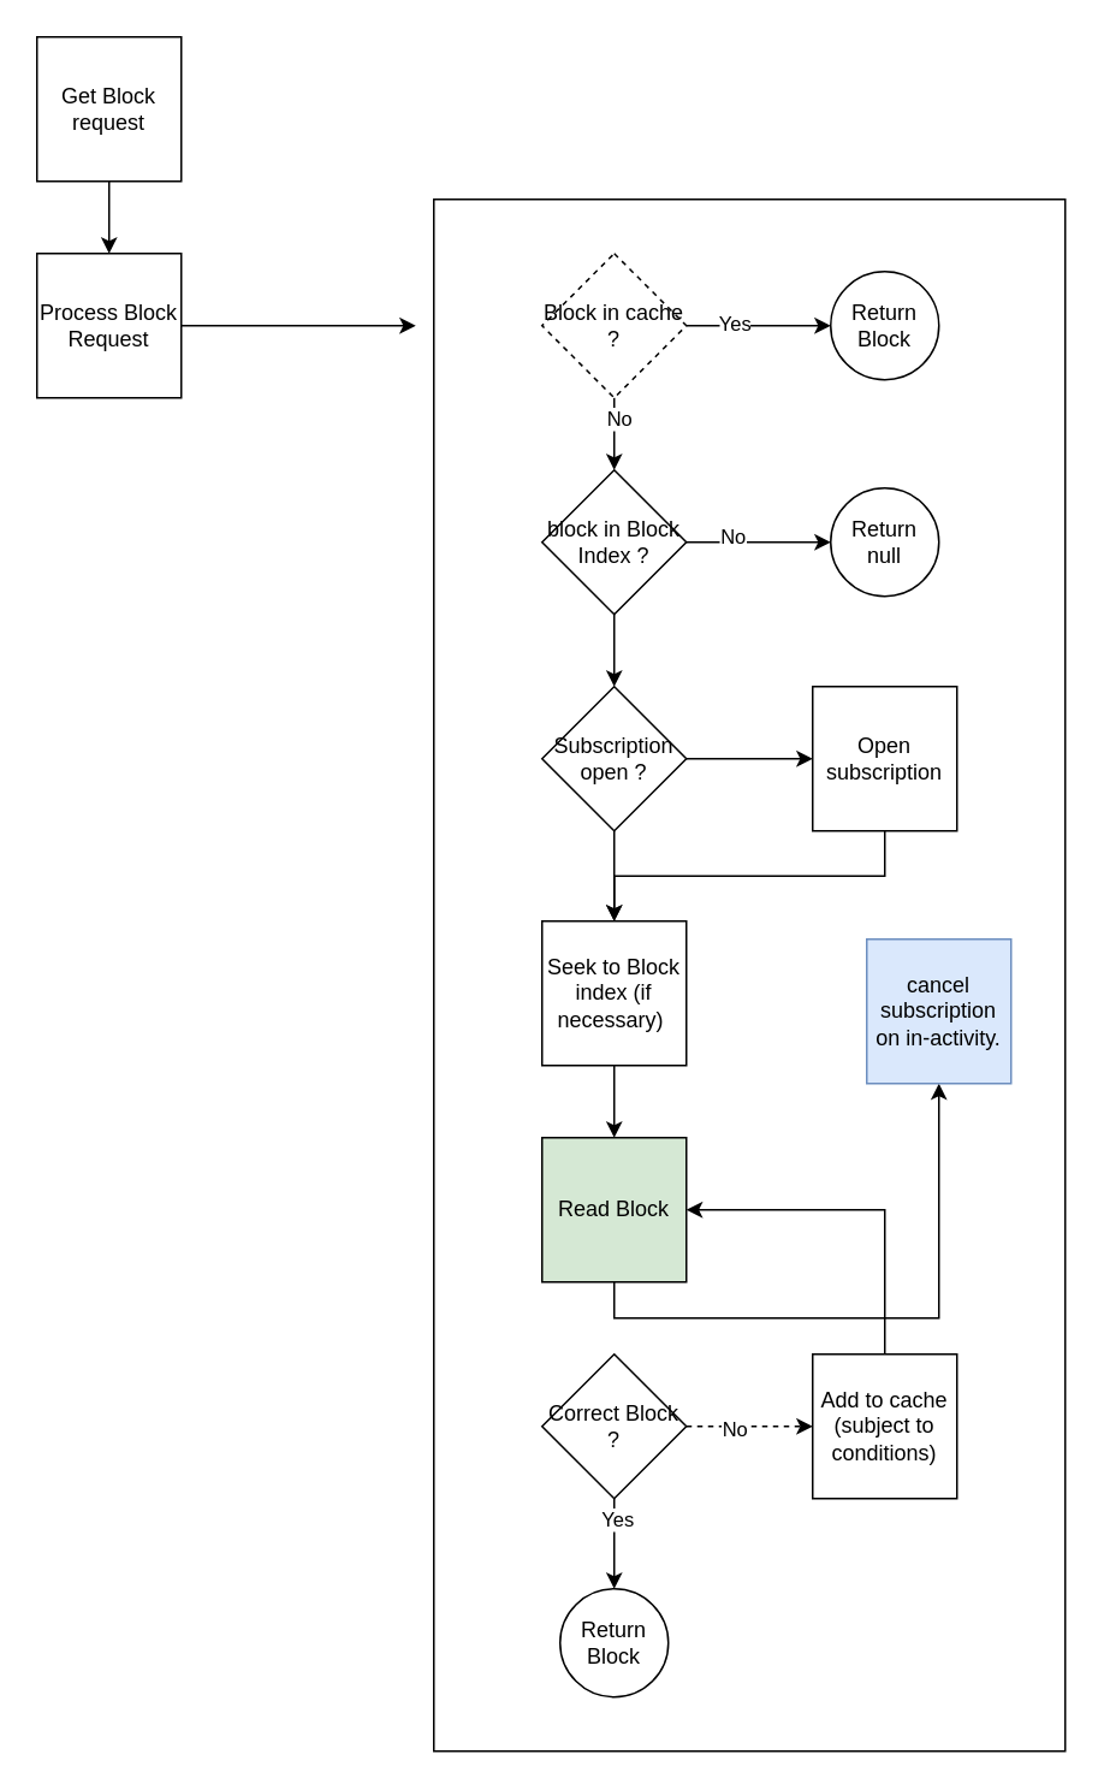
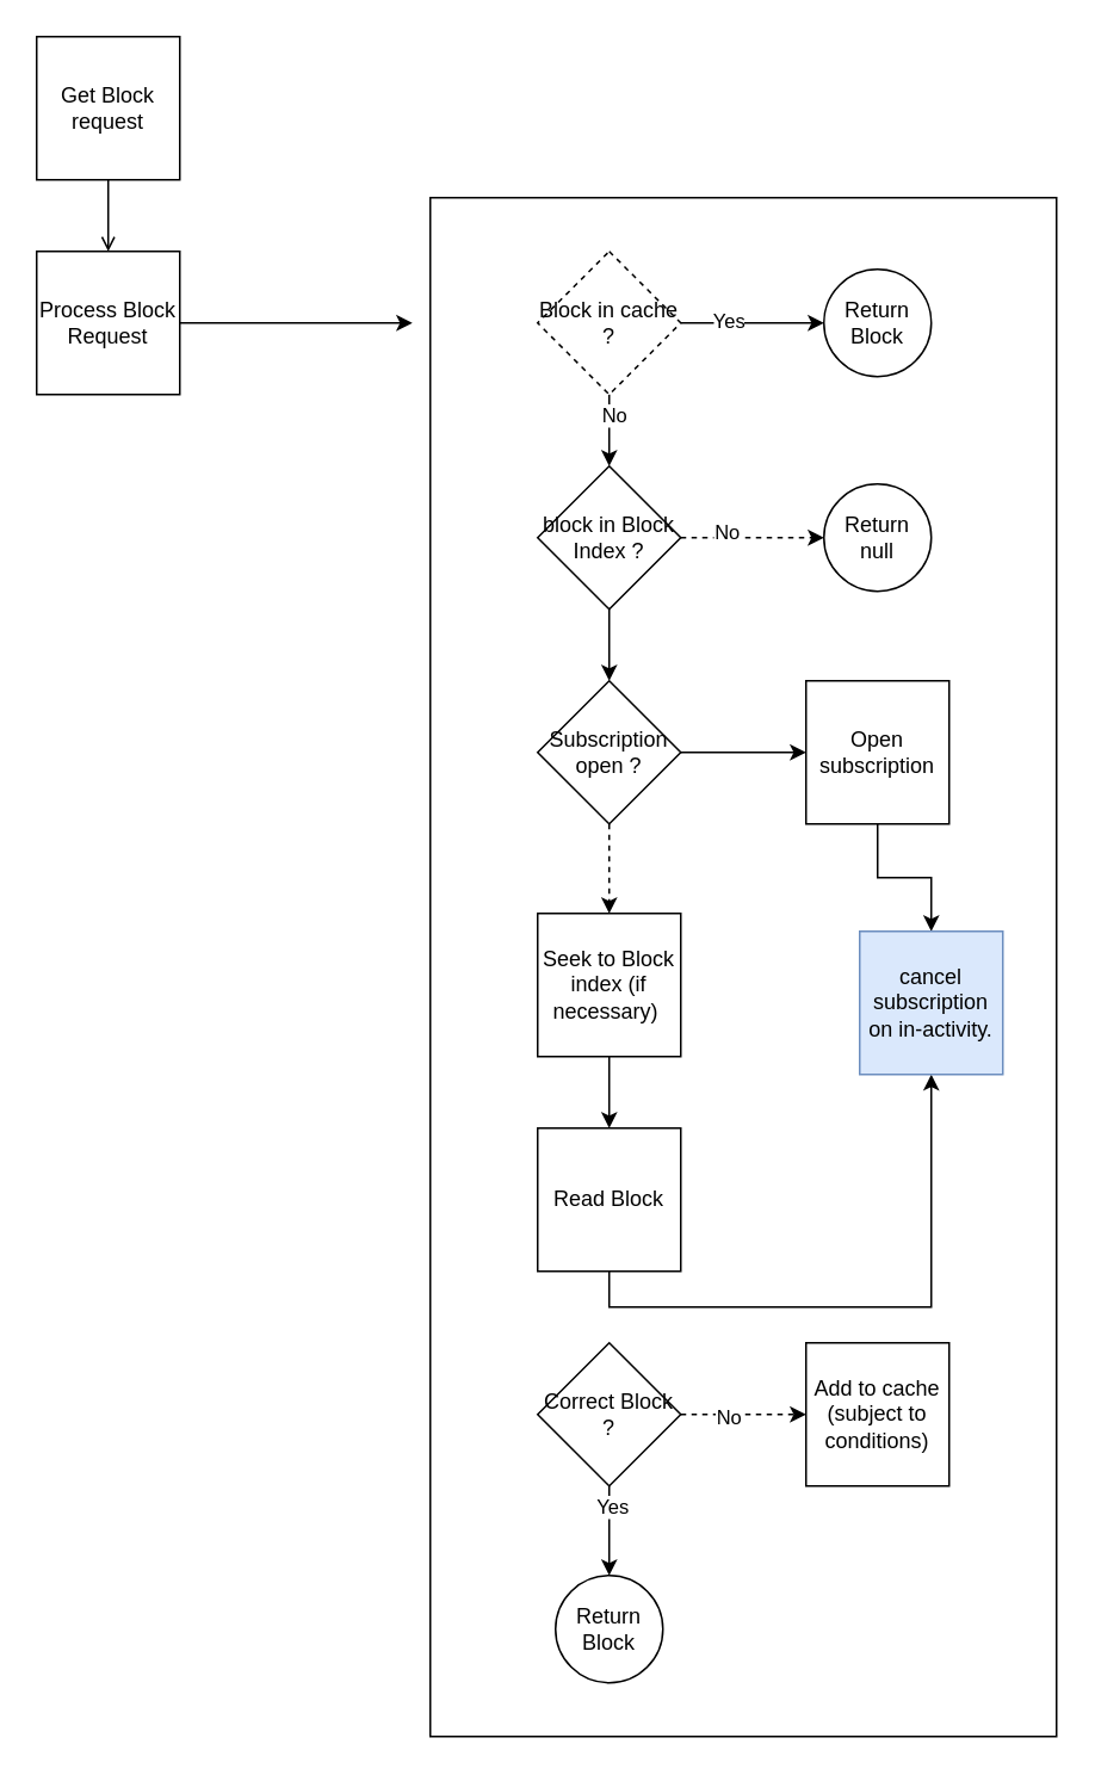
  <mxCell id="0" />
  <mxCell id="1" parent="0" />
- <mxCell id="2" style="edgeStyle=orthogonalEdgeStyle;rounded=0;orthogonalLoop=1;jettySize=auto;html=1;exitX=0.5;exitY=1;exitDx=0;exitDy=0;entryX=0.5;entryY=0;entryDx=0;entryDy=0;" edge="1" parent="1" source="3" target="5"><mxGeometry relative="1" as="geometry" /></mxCell>
+ <mxCell id="2" style="edgeStyle=orthogonalEdgeStyle;rounded=0;orthogonalLoop=1;jettySize=auto;html=1;exitX=0.5;exitY=1;exitDx=0;exitDy=0;entryX=0.5;entryY=0;entryDx=0;entryDy=0;endArrow=open;" edge="1" parent="1" source="3" target="5"><mxGeometry relative="1" as="geometry" /></mxCell>
  <mxCell id="3" value="Get Block request" style="whiteSpace=wrap;html=1;aspect=fixed;" vertex="1" parent="1"><mxGeometry x="20" y="20" width="80" height="80" as="geometry" /></mxCell>
  <mxCell id="4" style="edgeStyle=orthogonalEdgeStyle;rounded=0;orthogonalLoop=1;jettySize=auto;html=1;exitX=1;exitY=0.5;exitDx=0;exitDy=0;" edge="1" parent="1" source="5"><mxGeometry relative="1" as="geometry"><mxPoint x="230" y="180" as="targetPoint" /></mxGeometry></mxCell>
  <mxCell id="5" value="Process Block Request" style="whiteSpace=wrap;html=1;aspect=fixed;" vertex="1" parent="1"><mxGeometry x="20" y="140" width="80" height="80" as="geometry" /></mxCell>
  <mxCell id="6" style="edgeStyle=orthogonalEdgeStyle;rounded=0;orthogonalLoop=1;jettySize=auto;html=1;exitX=1;exitY=0.5;exitDx=0;exitDy=0;entryX=0;entryY=0.5;entryDx=0;entryDy=0;" edge="1" parent="1" source="10" target="11"><mxGeometry relative="1" as="geometry" /></mxCell>
  <mxCell id="7" value="Yes" style="edgeLabel;html=1;align=center;verticalAlign=middle;resizable=0;points=[];" vertex="1" connectable="0" parent="6"><mxGeometry x="-0.35" y="2" relative="1" as="geometry"><mxPoint as="offset" /></mxGeometry></mxCell>
  <mxCell id="8" style="edgeStyle=orthogonalEdgeStyle;rounded=0;orthogonalLoop=1;jettySize=auto;html=1;exitX=0.5;exitY=1;exitDx=0;exitDy=0;entryX=0.5;entryY=0;entryDx=0;entryDy=0;" edge="1" parent="1" source="10" target="15"><mxGeometry relative="1" as="geometry" /></mxCell>
  <mxCell id="9" value="No" style="edgeLabel;html=1;align=center;verticalAlign=middle;resizable=0;points=[];" vertex="1" connectable="0" parent="8"><mxGeometry x="-0.45" y="2" relative="1" as="geometry"><mxPoint as="offset" /></mxGeometry></mxCell>
  <mxCell id="10" value="Block in cache ?" style="rhombus;whiteSpace=wrap;html=1;dashed=1;" vertex="1" parent="1"><mxGeometry x="300" y="140" width="80" height="80" as="geometry" /></mxCell>
  <mxCell id="11" value="Return Block" style="ellipse;whiteSpace=wrap;html=1;aspect=fixed;" vertex="1" parent="1"><mxGeometry x="460" y="150" width="60" height="60" as="geometry" /></mxCell>
- <mxCell id="12" style="edgeStyle=orthogonalEdgeStyle;rounded=0;orthogonalLoop=1;jettySize=auto;html=1;exitX=1;exitY=0.5;exitDx=0;exitDy=0;entryX=0;entryY=0.5;entryDx=0;entryDy=0;" edge="1" parent="1" source="15" target="21"><mxGeometry relative="1" as="geometry" /></mxCell>
+ <mxCell id="12" style="edgeStyle=orthogonalEdgeStyle;rounded=0;orthogonalLoop=1;jettySize=auto;html=1;exitX=1;exitY=0.5;exitDx=0;exitDy=0;entryX=0;entryY=0.5;entryDx=0;entryDy=0;dashed=1;" edge="1" parent="1" source="15" target="21"><mxGeometry relative="1" as="geometry" /></mxCell>
  <mxCell id="13" value="No" style="edgeLabel;html=1;align=center;verticalAlign=middle;resizable=0;points=[];" vertex="1" connectable="0" parent="12"><mxGeometry x="-0.375" y="4" relative="1" as="geometry"><mxPoint as="offset" /></mxGeometry></mxCell>
  <mxCell id="14" style="edgeStyle=orthogonalEdgeStyle;rounded=0;orthogonalLoop=1;jettySize=auto;html=1;exitX=0.5;exitY=1;exitDx=0;exitDy=0;entryX=0.5;entryY=0;entryDx=0;entryDy=0;" edge="1" parent="1" source="15" target="18"><mxGeometry relative="1" as="geometry" /></mxCell>
  <mxCell id="15" value="block in Block Index ?" style="rhombus;whiteSpace=wrap;html=1;" vertex="1" parent="1"><mxGeometry x="300" y="260" width="80" height="80" as="geometry" /></mxCell>
  <mxCell id="16" style="edgeStyle=orthogonalEdgeStyle;rounded=0;orthogonalLoop=1;jettySize=auto;html=1;exitX=1;exitY=0.5;exitDx=0;exitDy=0;" edge="1" parent="1" source="18" target="23"><mxGeometry relative="1" as="geometry" /></mxCell>
- <mxCell id="17" style="edgeStyle=orthogonalEdgeStyle;rounded=0;orthogonalLoop=1;jettySize=auto;html=1;exitX=0.5;exitY=1;exitDx=0;exitDy=0;entryX=0.5;entryY=0;entryDx=0;entryDy=0;" edge="1" parent="1" source="18" target="20"><mxGeometry relative="1" as="geometry" /></mxCell>
+ <mxCell id="17" style="edgeStyle=orthogonalEdgeStyle;rounded=0;orthogonalLoop=1;jettySize=auto;html=1;exitX=0.5;exitY=1;exitDx=0;exitDy=0;entryX=0.5;entryY=0;entryDx=0;entryDy=0;dashed=1;" edge="1" parent="1" source="18" target="20"><mxGeometry relative="1" as="geometry" /></mxCell>
  <mxCell id="18" value="Subscription open ?" style="rhombus;whiteSpace=wrap;html=1;" vertex="1" parent="1"><mxGeometry x="300" y="380" width="80" height="80" as="geometry" /></mxCell>
  <mxCell id="19" style="edgeStyle=orthogonalEdgeStyle;rounded=0;orthogonalLoop=1;jettySize=auto;html=1;exitX=0.5;exitY=1;exitDx=0;exitDy=0;entryX=0.5;entryY=0;entryDx=0;entryDy=0;" edge="1" parent="1" source="20" target="25"><mxGeometry relative="1" as="geometry" /></mxCell>
  <mxCell id="20" value="Seek to Block index (if necessary)&amp;nbsp;" style="whiteSpace=wrap;html=1;aspect=fixed;" vertex="1" parent="1"><mxGeometry x="300" y="510" width="80" height="80" as="geometry" /></mxCell>
  <mxCell id="21" value="Return null" style="ellipse;whiteSpace=wrap;html=1;aspect=fixed;" vertex="1" parent="1"><mxGeometry x="460" y="270" width="60" height="60" as="geometry" /></mxCell>
- <mxCell id="22" style="edgeStyle=orthogonalEdgeStyle;rounded=0;orthogonalLoop=1;jettySize=auto;html=1;exitX=0.5;exitY=1;exitDx=0;exitDy=0;" edge="1" parent="1" source="23" target="20"><mxGeometry relative="1" as="geometry" /></mxCell>
+ <mxCell id="22" style="edgeStyle=orthogonalEdgeStyle;rounded=0;orthogonalLoop=1;jettySize=auto;html=1;exitX=0.5;exitY=1;exitDx=0;exitDy=0;" edge="1" parent="1" source="23" target="35"><mxGeometry relative="1" as="geometry" /></mxCell>
  <mxCell id="23" value="Open subscription" style="whiteSpace=wrap;html=1;aspect=fixed;" vertex="1" parent="1"><mxGeometry x="450" y="380" width="80" height="80" as="geometry" /></mxCell>
  <mxCell id="24" style="edgeStyle=orthogonalEdgeStyle;rounded=0;orthogonalLoop=1;jettySize=auto;html=1;exitX=0.5;exitY=1;exitDx=0;exitDy=0;" edge="1" parent="1" source="25" target="35"><mxGeometry relative="1" as="geometry" /></mxCell>
- <mxCell id="25" value="Read Block" style="whiteSpace=wrap;html=1;aspect=fixed;fillColor=#d5e8d4;" vertex="1" parent="1"><mxGeometry x="300" y="630" width="80" height="80" as="geometry" /></mxCell>
+ <mxCell id="25" value="Read Block" style="whiteSpace=wrap;html=1;aspect=fixed;" vertex="1" parent="1"><mxGeometry x="300" y="630" width="80" height="80" as="geometry" /></mxCell>
  <mxCell id="26" value="Return Block" style="ellipse;whiteSpace=wrap;html=1;aspect=fixed;" vertex="1" parent="1"><mxGeometry x="310" y="880" width="60" height="60" as="geometry" /></mxCell>
  <mxCell id="27" style="edgeStyle=orthogonalEdgeStyle;rounded=0;orthogonalLoop=1;jettySize=auto;html=1;exitX=1;exitY=0.5;exitDx=0;exitDy=0;entryX=0;entryY=0.5;entryDx=0;entryDy=0;dashed=1;" edge="1" parent="1" source="31" target="33"><mxGeometry relative="1" as="geometry" /></mxCell>
  <mxCell id="28" value="No" style="edgeLabel;html=1;align=center;verticalAlign=middle;resizable=0;points=[];" vertex="1" connectable="0" parent="27"><mxGeometry x="-0.257" y="-1" relative="1" as="geometry"><mxPoint as="offset" /></mxGeometry></mxCell>
  <mxCell id="29" style="edgeStyle=orthogonalEdgeStyle;rounded=0;orthogonalLoop=1;jettySize=auto;html=1;exitX=0.5;exitY=1;exitDx=0;exitDy=0;" edge="1" parent="1" source="31" target="26"><mxGeometry relative="1" as="geometry" /></mxCell>
  <mxCell id="30" value="Yes" style="edgeLabel;html=1;align=center;verticalAlign=middle;resizable=0;points=[];" vertex="1" connectable="0" parent="29"><mxGeometry x="-0.578" y="1" relative="1" as="geometry"><mxPoint as="offset" /></mxGeometry></mxCell>
  <mxCell id="31" value="Correct Block ?" style="rhombus;whiteSpace=wrap;html=1;" vertex="1" parent="1"><mxGeometry x="300" y="750" width="80" height="80" as="geometry" /></mxCell>
- <mxCell id="32" style="edgeStyle=orthogonalEdgeStyle;rounded=0;orthogonalLoop=1;jettySize=auto;html=1;exitX=0.5;exitY=0;exitDx=0;exitDy=0;entryX=1;entryY=0.5;entryDx=0;entryDy=0;" edge="1" parent="1" source="33" target="25"><mxGeometry relative="1" as="geometry" /></mxCell>
  <mxCell id="33" value="Add to cache (subject to conditions)" style="whiteSpace=wrap;html=1;aspect=fixed;" vertex="1" parent="1"><mxGeometry x="450" y="750" width="80" height="80" as="geometry" /></mxCell>
  <mxCell id="34" value="" style="rounded=0;whiteSpace=wrap;html=1;fillColor=none;" vertex="1" parent="1"><mxGeometry x="240" y="110" width="350" height="860" as="geometry" /></mxCell>
  <mxCell id="35" value="cancel subscription on in-activity." style="whiteSpace=wrap;html=1;aspect=fixed;fillColor=#dae8fc;strokeColor=#6c8ebf;" vertex="1" parent="1"><mxGeometry x="480" y="520" width="80" height="80" as="geometry" /></mxCell>
